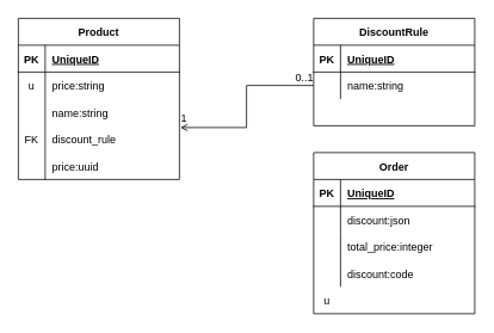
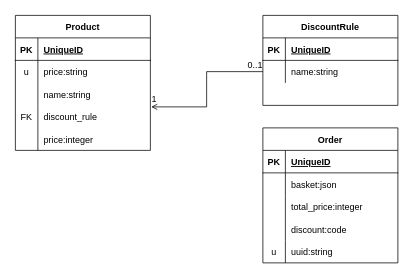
  <mxCell id="0" />
  <mxCell id="1" parent="0" />
  <mxCell id="2" value="0..1" style="resizable=0;align=left;verticalAlign=bottom;labelBackgroundColor=none;fontSize=12;direction=south;fillColor=#ffe6cc;" parent="1" connectable="0" vertex="1"><mxGeometry x="328" y="95" as="geometry" /></mxCell>
  <mxCell id="3" value="DiscountRule" style="shape=table;startSize=30;container=1;collapsible=1;childLayout=tableLayout;fixedRows=1;rowLines=0;fontStyle=1;align=center;resizeLast=1;" parent="1" vertex="1"><mxGeometry x="350" y="20" width="180" height="120" as="geometry" /></mxCell>
  <mxCell id="4" value="" style="shape=partialRectangle;collapsible=0;dropTarget=0;pointerEvents=0;fillColor=none;top=0;left=0;bottom=1;right=0;points=[[0,0.5],[1,0.5]];portConstraint=eastwest;" parent="3" vertex="1"><mxGeometry y="30" width="180" height="30" as="geometry" /></mxCell>
  <mxCell id="5" value="PK" style="shape=partialRectangle;connectable=0;fillColor=none;top=0;left=0;bottom=0;right=0;fontStyle=1;overflow=hidden;" parent="4" vertex="1"><mxGeometry width="30" height="30" as="geometry"><mxRectangle width="30" height="30" as="alternateBounds" /></mxGeometry></mxCell>
  <mxCell id="6" value="UniqueID" style="shape=partialRectangle;connectable=0;fillColor=none;top=0;left=0;bottom=0;right=0;align=left;spacingLeft=6;fontStyle=5;overflow=hidden;" parent="4" vertex="1"><mxGeometry x="30" width="150" height="30" as="geometry"><mxRectangle width="150" height="30" as="alternateBounds" /></mxGeometry></mxCell>
  <mxCell id="7" value="" style="shape=partialRectangle;collapsible=0;dropTarget=0;pointerEvents=0;fillColor=none;top=0;left=0;bottom=0;right=0;points=[[0,0.5],[1,0.5]];portConstraint=eastwest;" parent="3" vertex="1"><mxGeometry y="60" width="180" height="30" as="geometry" /></mxCell>
  <mxCell id="8" value="" style="shape=partialRectangle;connectable=0;fillColor=none;top=0;left=0;bottom=0;right=0;editable=1;overflow=hidden;" parent="7" vertex="1"><mxGeometry width="30" height="30" as="geometry"><mxRectangle width="30" height="30" as="alternateBounds" /></mxGeometry></mxCell>
  <mxCell id="9" value="name:string" style="shape=partialRectangle;connectable=0;fillColor=none;top=0;left=0;bottom=0;right=0;align=left;spacingLeft=6;overflow=hidden;" parent="7" vertex="1"><mxGeometry x="30" width="150" height="30" as="geometry"><mxRectangle width="150" height="30" as="alternateBounds" /></mxGeometry></mxCell>
  <mxCell id="10" value="" style="shape=partialRectangle;collapsible=0;dropTarget=0;pointerEvents=0;fillColor=none;top=0;left=0;bottom=0;right=0;points=[[0,0.5],[1,0.5]];portConstraint=eastwest;" parent="3" vertex="1"><mxGeometry y="90" width="180" height="30" as="geometry" /></mxCell>
  <mxCell id="11" value="" style="shape=partialRectangle;connectable=0;fillColor=none;top=0;left=0;bottom=0;right=0;editable=1;overflow=hidden;" parent="10" vertex="1"><mxGeometry width="30" height="30" as="geometry"><mxRectangle width="30" height="30" as="alternateBounds" /></mxGeometry></mxCell>
  <mxCell id="12" value="Product" style="shape=table;startSize=30;container=1;collapsible=1;childLayout=tableLayout;fixedRows=1;rowLines=0;fontStyle=1;align=center;resizeLast=1;" parent="1" vertex="1"><mxGeometry x="20" y="20" width="180" height="180" as="geometry" /></mxCell>
  <mxCell id="13" value="" style="shape=partialRectangle;collapsible=0;dropTarget=0;pointerEvents=0;fillColor=none;top=0;left=0;bottom=1;right=0;points=[[0,0.5],[1,0.5]];portConstraint=eastwest;" parent="12" vertex="1"><mxGeometry y="30" width="180" height="30" as="geometry" /></mxCell>
  <mxCell id="14" value="PK" style="shape=partialRectangle;connectable=0;fillColor=none;top=0;left=0;bottom=0;right=0;fontStyle=1;overflow=hidden;" parent="13" vertex="1"><mxGeometry width="30" height="30" as="geometry" /></mxCell>
  <mxCell id="15" value="UniqueID" style="shape=partialRectangle;connectable=0;fillColor=none;top=0;left=0;bottom=0;right=0;align=left;spacingLeft=6;fontStyle=5;overflow=hidden;" parent="13" vertex="1"><mxGeometry x="30" width="150" height="30" as="geometry" /></mxCell>
  <mxCell id="16" value="" style="shape=partialRectangle;collapsible=0;dropTarget=0;pointerEvents=0;fillColor=none;top=0;left=0;bottom=0;right=0;points=[[0,0.5],[1,0.5]];portConstraint=eastwest;" parent="12" vertex="1"><mxGeometry y="60" width="180" height="30" as="geometry" /></mxCell>
  <mxCell id="17" value="u" style="shape=partialRectangle;connectable=0;fillColor=none;top=0;left=0;bottom=0;right=0;editable=1;overflow=hidden;" parent="16" vertex="1"><mxGeometry width="30" height="30" as="geometry" /></mxCell>
  <mxCell id="18" value="price:string" style="shape=partialRectangle;connectable=0;fillColor=none;top=0;left=0;bottom=0;right=0;align=left;spacingLeft=6;overflow=hidden;" parent="16" vertex="1"><mxGeometry x="30" width="150" height="30" as="geometry" /></mxCell>
  <mxCell id="19" value="" style="shape=partialRectangle;collapsible=0;dropTarget=0;pointerEvents=0;fillColor=none;top=0;left=0;bottom=0;right=0;points=[[0,0.5],[1,0.5]];portConstraint=eastwest;" parent="12" vertex="1"><mxGeometry y="90" width="180" height="30" as="geometry" /></mxCell>
  <mxCell id="20" value="" style="shape=partialRectangle;connectable=0;fillColor=none;top=0;left=0;bottom=0;right=0;editable=1;overflow=hidden;" parent="19" vertex="1"><mxGeometry width="30" height="30" as="geometry" /></mxCell>
  <mxCell id="21" value="name:string" style="shape=partialRectangle;connectable=0;fillColor=none;top=0;left=0;bottom=0;right=0;align=left;spacingLeft=6;overflow=hidden;" parent="19" vertex="1"><mxGeometry x="30" width="150" height="30" as="geometry" /></mxCell>
  <mxCell id="22" value="" style="shape=partialRectangle;collapsible=0;dropTarget=0;pointerEvents=0;fillColor=none;top=0;left=0;bottom=0;right=0;points=[[0,0.5],[1,0.5]];portConstraint=eastwest;" parent="12" vertex="1"><mxGeometry y="120" width="180" height="30" as="geometry" /></mxCell>
  <mxCell id="23" value="FK" style="shape=partialRectangle;connectable=0;fillColor=none;top=0;left=0;bottom=0;right=0;editable=1;overflow=hidden;" parent="22" vertex="1"><mxGeometry width="30" height="30" as="geometry" /></mxCell>
  <mxCell id="24" value="discount_rule" style="shape=partialRectangle;connectable=0;fillColor=none;top=0;left=0;bottom=0;right=0;align=left;spacingLeft=6;overflow=hidden;" parent="22" vertex="1"><mxGeometry x="30" width="150" height="30" as="geometry" /></mxCell>
  <mxCell id="25" value="" style="shape=partialRectangle;collapsible=0;dropTarget=0;pointerEvents=0;fillColor=none;top=0;left=0;bottom=0;right=0;points=[[0,0.5],[1,0.5]];portConstraint=eastwest;" parent="12" vertex="1"><mxGeometry y="150" width="180" height="30" as="geometry" /></mxCell>
  <mxCell id="26" value="" style="shape=partialRectangle;connectable=0;fillColor=none;top=0;left=0;bottom=0;right=0;editable=1;overflow=hidden;" parent="25" vertex="1"><mxGeometry width="30" height="30" as="geometry" /></mxCell>
- <mxCell id="27" value="price:uuid" style="shape=partialRectangle;connectable=0;fillColor=none;top=0;left=0;bottom=0;right=0;align=left;spacingLeft=6;overflow=hidden;" parent="25" vertex="1"><mxGeometry x="30" width="150" height="30" as="geometry" /></mxCell>
+ <mxCell id="27" value="price:integer" style="shape=partialRectangle;connectable=0;fillColor=none;top=0;left=0;bottom=0;right=0;align=left;spacingLeft=6;overflow=hidden;" parent="25" vertex="1"><mxGeometry x="30" width="150" height="30" as="geometry" /></mxCell>
  <mxCell id="28" value="Order" style="shape=table;startSize=30;container=1;collapsible=1;childLayout=tableLayout;fixedRows=1;rowLines=0;fontStyle=1;align=center;resizeLast=1;" parent="1" vertex="1"><mxGeometry x="350" y="170" width="180" height="180" as="geometry" /></mxCell>
  <mxCell id="29" value="" style="shape=partialRectangle;collapsible=0;dropTarget=0;pointerEvents=0;fillColor=none;top=0;left=0;bottom=1;right=0;points=[[0,0.5],[1,0.5]];portConstraint=eastwest;" parent="28" vertex="1"><mxGeometry y="30" width="180" height="30" as="geometry" /></mxCell>
  <mxCell id="30" value="PK" style="shape=partialRectangle;connectable=0;fillColor=none;top=0;left=0;bottom=0;right=0;fontStyle=1;overflow=hidden;" parent="29" vertex="1"><mxGeometry width="30" height="30" as="geometry" /></mxCell>
  <mxCell id="31" value="UniqueID" style="shape=partialRectangle;connectable=0;fillColor=none;top=0;left=0;bottom=0;right=0;align=left;spacingLeft=6;fontStyle=5;overflow=hidden;" parent="29" vertex="1"><mxGeometry x="30" width="150" height="30" as="geometry" /></mxCell>
  <mxCell id="32" value="" style="shape=partialRectangle;collapsible=0;dropTarget=0;pointerEvents=0;fillColor=none;top=0;left=0;bottom=0;right=0;points=[[0,0.5],[1,0.5]];portConstraint=eastwest;" parent="28" vertex="1"><mxGeometry y="60" width="180" height="30" as="geometry" /></mxCell>
  <mxCell id="33" value="" style="shape=partialRectangle;connectable=0;fillColor=none;top=0;left=0;bottom=0;right=0;editable=1;overflow=hidden;" parent="32" vertex="1"><mxGeometry width="30" height="30" as="geometry" /></mxCell>
- <mxCell id="34" value="discount:json" style="shape=partialRectangle;connectable=0;fillColor=none;top=0;left=0;bottom=0;right=0;align=left;spacingLeft=6;overflow=hidden;" parent="32" vertex="1"><mxGeometry x="30" width="150" height="30" as="geometry" /></mxCell>
+ <mxCell id="34" value="basket:json" style="shape=partialRectangle;connectable=0;fillColor=none;top=0;left=0;bottom=0;right=0;align=left;spacingLeft=6;overflow=hidden;" parent="32" vertex="1"><mxGeometry x="30" width="150" height="30" as="geometry" /></mxCell>
  <mxCell id="35" value="" style="shape=partialRectangle;collapsible=0;dropTarget=0;pointerEvents=0;fillColor=none;top=0;left=0;bottom=0;right=0;points=[[0,0.5],[1,0.5]];portConstraint=eastwest;" parent="28" vertex="1"><mxGeometry y="90" width="180" height="30" as="geometry" /></mxCell>
  <mxCell id="36" value="" style="shape=partialRectangle;connectable=0;fillColor=none;top=0;left=0;bottom=0;right=0;editable=1;overflow=hidden;" parent="35" vertex="1"><mxGeometry width="30" height="30" as="geometry" /></mxCell>
  <mxCell id="37" value="total_price:integer" style="shape=partialRectangle;connectable=0;fillColor=none;top=0;left=0;bottom=0;right=0;align=left;spacingLeft=6;overflow=hidden;" parent="35" vertex="1"><mxGeometry x="30" width="150" height="30" as="geometry" /></mxCell>
  <mxCell id="38" value="" style="shape=partialRectangle;collapsible=0;dropTarget=0;pointerEvents=0;fillColor=none;top=0;left=0;bottom=0;right=0;points=[[0,0.5],[1,0.5]];portConstraint=eastwest;" parent="28" vertex="1"><mxGeometry y="120" width="180" height="30" as="geometry" /></mxCell>
  <mxCell id="39" value="" style="shape=partialRectangle;connectable=0;fillColor=none;top=0;left=0;bottom=0;right=0;editable=1;overflow=hidden;" parent="38" vertex="1"><mxGeometry width="30" height="30" as="geometry" /></mxCell>
  <mxCell id="40" value="discount:code" style="shape=partialRectangle;connectable=0;fillColor=none;top=0;left=0;bottom=0;right=0;align=left;spacingLeft=6;overflow=hidden;" parent="38" vertex="1"><mxGeometry x="30" width="150" height="30" as="geometry" /></mxCell>
  <mxCell id="41" value="" style="shape=partialRectangle;collapsible=0;dropTarget=0;pointerEvents=0;fillColor=none;top=0;left=0;bottom=0;right=0;points=[[0,0.5],[1,0.5]];portConstraint=eastwest;" parent="28" vertex="1"><mxGeometry y="150" width="180" height="30" as="geometry" /></mxCell>
  <mxCell id="42" value="u" style="shape=partialRectangle;connectable=0;fillColor=none;top=0;left=0;bottom=0;right=0;editable=1;overflow=hidden;" parent="41" vertex="1"><mxGeometry width="30" height="30" as="geometry" /></mxCell>
+ <mxCell id="43" value="uuid:string" style="shape=partialRectangle;connectable=0;fillColor=none;top=0;left=0;bottom=0;right=0;align=left;spacingLeft=6;overflow=hidden;" parent="41" vertex="1"><mxGeometry x="30" width="150" height="30" as="geometry" /></mxCell>
  <mxCell id="44" style="edgeStyle=orthogonalEdgeStyle;rounded=0;orthogonalLoop=1;jettySize=auto;html=1;exitX=0;exitY=0.5;exitDx=0;exitDy=0;entryX=1.006;entryY=1.067;entryDx=0;entryDy=0;entryPerimeter=0;endArrow=open;endFill=0;" parent="1" source="7" target="19" edge="1"><mxGeometry relative="1" as="geometry" /></mxCell>
  <mxCell id="45" value="1" style="resizable=0;align=left;verticalAlign=bottom;labelBackgroundColor=none;fontSize=12;direction=west;fillColor=#d5e8d4;" parent="1" connectable="0" vertex="1"><mxGeometry x="200" y="140" as="geometry" /></mxCell>
